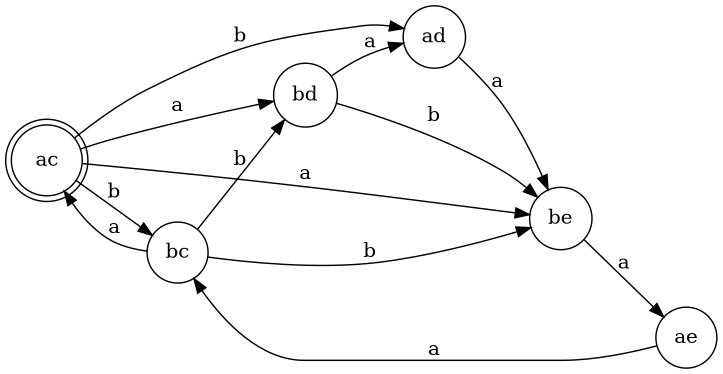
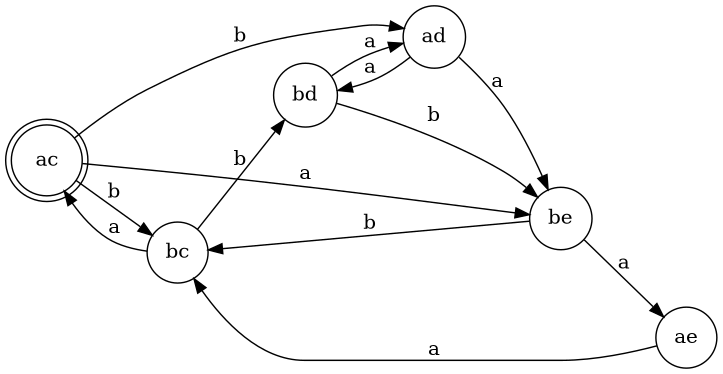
  digraph {
    rankdir=LR
    node [shape=circle]
    ac [shape=doublecircle]
    bc
    ad
    be
    bd
    ae
    ac -> bc [label=b]
    ac -> ad [label=b]
    ac -> be [label=a]
    bc -> ac [label=a]
    bc -> bd [label=b]
    ad -> be [label=a]
-   ac -> bd [label=a]
-   bc -> be [label=b]
+   ad -> bd [label=a]
+   be -> bc [label=b]
    be -> ae [label=a]
    bd -> ad [label=a]
    bd -> be [label=b]
    ae -> bc [label=a]
  }
